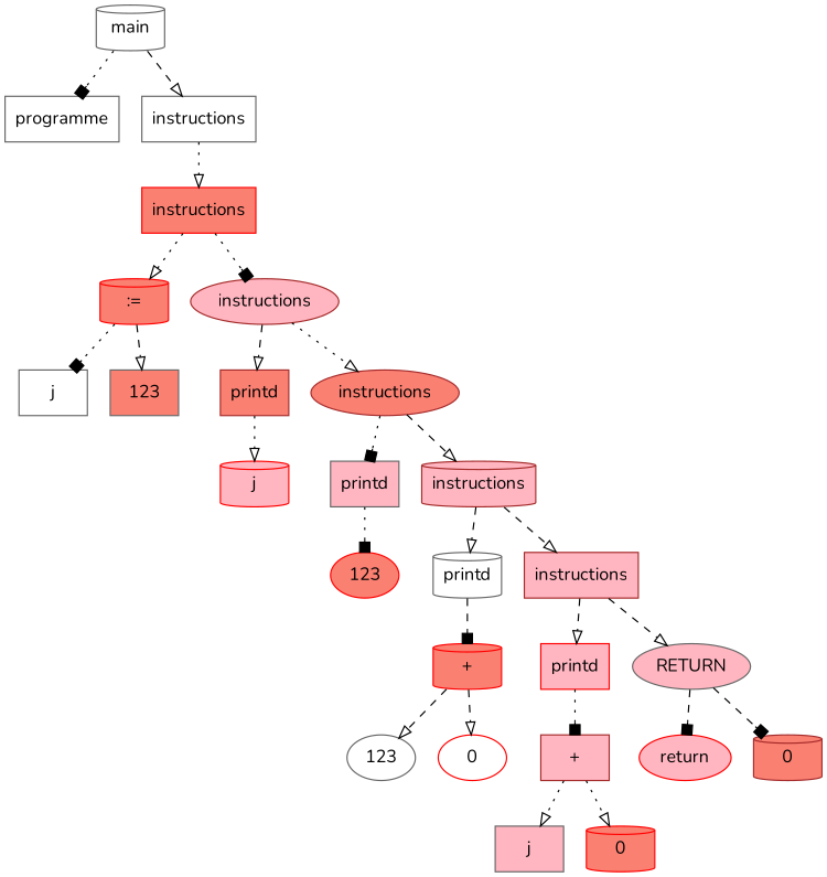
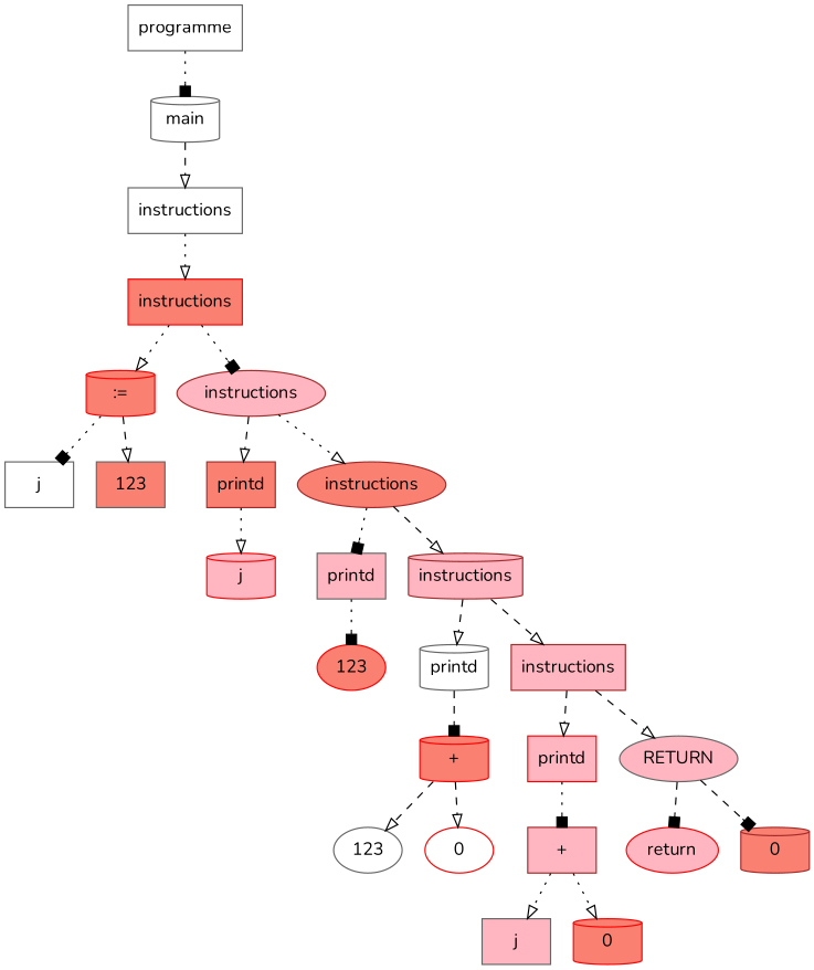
  digraph {
    fontname=Nunito
    node [shape=box style=filled fillcolor=lightpink color=gray40 fontname=Nunito]
    edge [style=dashed arrowhead=onormal fontname=Nunito]
    n1 [label=programme fillcolor=white]
    n2 [label=main shape=cylinder fillcolor=white]
    n3 [label=instructions fillcolor=white]
    n4 [label=instructions fillcolor=salmon color=red]
    n5 [label=":=" shape=cylinder fillcolor=salmon color=red]
    n6 [label=instructions shape=ellipse color=brown]
    n7 [label=j fillcolor=white]
    n8 [label=123 fillcolor=salmon]
    n9 [label=printd fillcolor=salmon color=brown]
    n10 [label=instructions shape=ellipse fillcolor=salmon color=brown]
    n11 [label=j shape=cylinder color=red]
    n12 [label=printd]
    n13 [label=instructions shape=cylinder color=brown]
    n14 [label=123 shape=ellipse fillcolor=salmon color=red]
    n15 [label=printd shape=cylinder fillcolor=white]
    n16 [label=instructions color=brown]
    n17 [label="+" shape=cylinder fillcolor=salmon color=red]
    n18 [label=123 shape=ellipse fillcolor=white]
    n19 [label=0 shape=ellipse fillcolor=white color=red]
    n20 [label=printd color=red]
    n21 [label=RETURN shape=ellipse]
    n22 [label="+" color=brown]
    n23 [label=j]
    n24 [label=0 shape=cylinder fillcolor=salmon color=red]
    n25 [label=return shape=ellipse color=red]
    n26 [label=0 shape=cylinder fillcolor=salmon color=brown]
-   n2 -> n1 [style=dotted arrowhead=box]
+   n1 -> n2 [style=dotted arrowhead=box]
    n2 -> n3
    n3 -> n4 [style=dotted]
    n4 -> n5 [style=dotted]
    n4 -> n6 [style=dotted arrowhead=box]
    n5 -> n7 [style=dotted arrowhead=box]
    n5 -> n8
    n6 -> n9
    n6 -> n10 [style=dotted]
    n9 -> n11 [style=dotted]
    n10 -> n12 [style=dotted arrowhead=box]
    n10 -> n13
    n12 -> n14 [style=dotted arrowhead=box]
    n13 -> n15
    n13 -> n16
    n15 -> n17 [arrowhead=box]
    n16 -> n20
    n16 -> n21
    n17 -> n18
    n17 -> n19
    n20 -> n22 [style=dotted arrowhead=box]
    n21 -> n25 [arrowhead=box]
    n21 -> n26 [arrowhead=box]
    n22 -> n23 [style=dotted]
    n22 -> n24 [style=dotted]
  }
